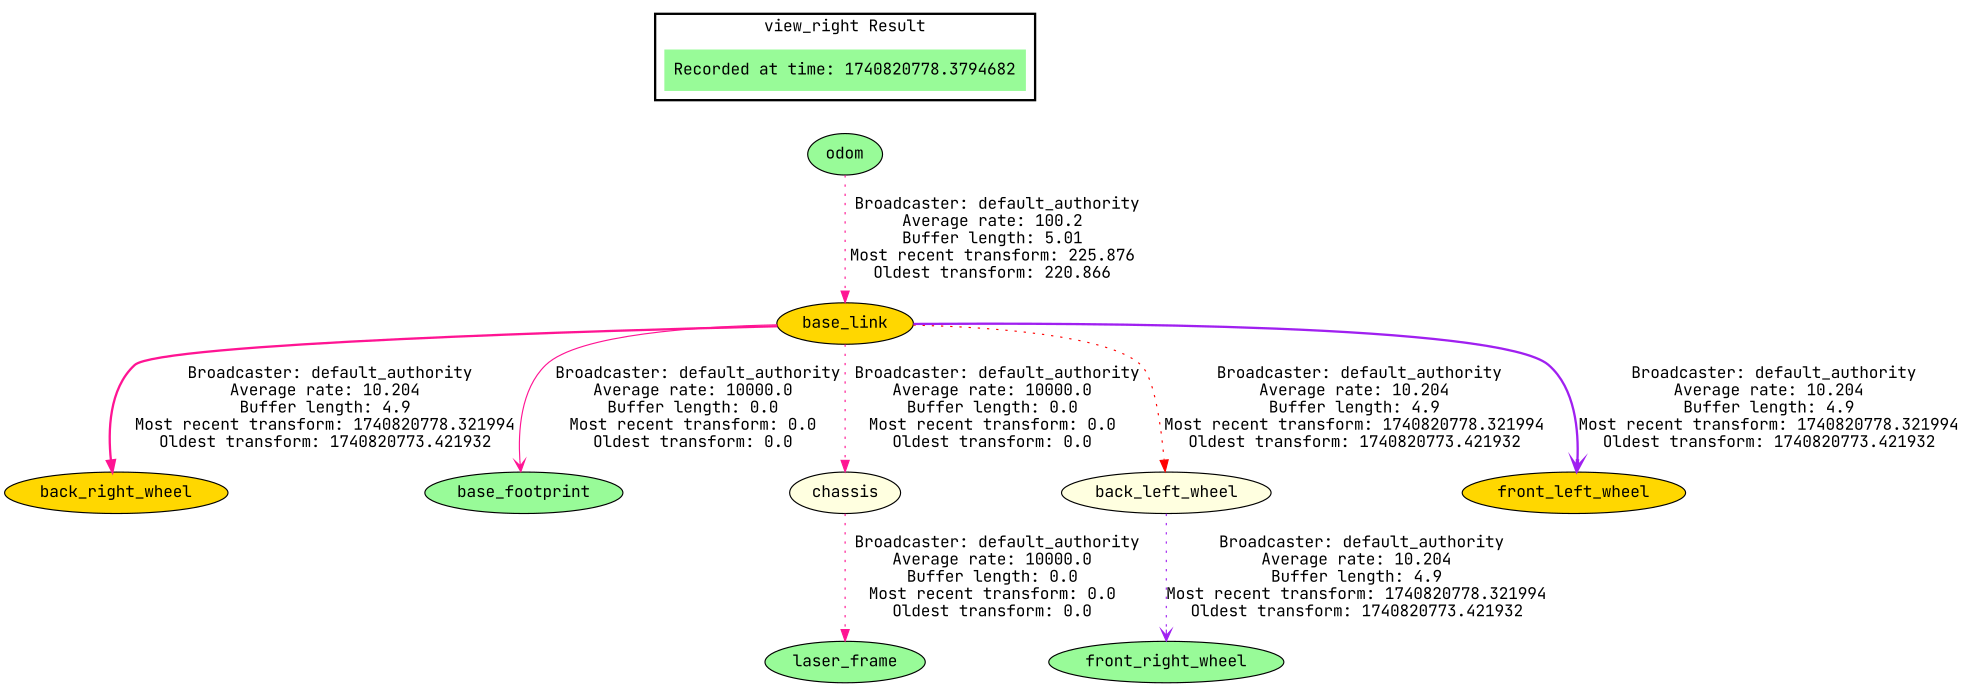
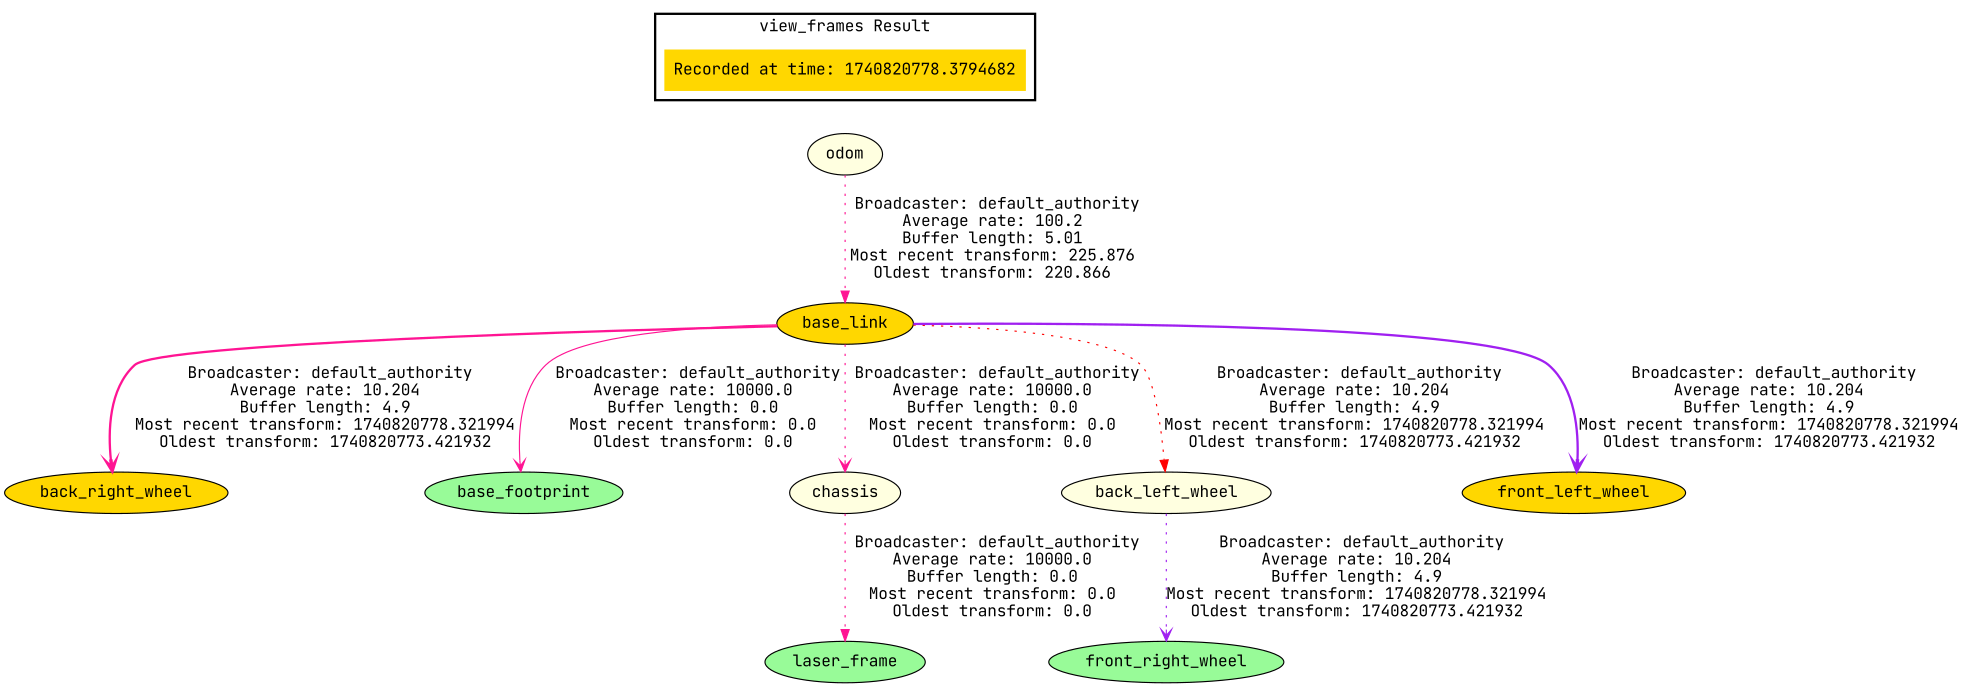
  digraph {
    fontname="JetBrains Mono"
    node [fillcolor=gold fontname="JetBrains Mono" style=filled]
    edge [fontname="JetBrains Mono" style=dotted arrowhead=normal color=deeppink]
-   "Recorded at time: 1740820778.3794682" [fillcolor=palegreen shape=plaintext]
-   odom [fillcolor=palegreen]
+   "Recorded at time: 1740820778.3794682" [shape=plaintext]
+   odom [fillcolor=lightyellow]
    base_link
    back_right_wheel
    base_footprint [fillcolor=palegreen]
    chassis [fillcolor=lightyellow]
    back_left_wheel [fillcolor=lightyellow]
    front_left_wheel
    laser_frame [fillcolor=palegreen]
    front_right_wheel [fillcolor=palegreen]
    subgraph cluster_1 {
      color=black
-     label="view_right Result"
+     label="view_frames Result"
      style=bold
      "Recorded at time: 1740820778.3794682"
    }
    "Recorded at time: 1740820778.3794682" -> odom [style=invis arrowhead="" color=""]
    odom -> base_link [label=" Broadcaster: default_authority\nAverage rate: 100.2\nBuffer length: 5.01\nMost recent transform: 225.876\nOldest transform: 220.866\n"]
-   base_link -> back_right_wheel [label=" Broadcaster: default_authority\nAverage rate: 10.204\nBuffer length: 4.9\nMost recent transform: 1740820778.321994\nOldest transform: 1740820773.421932\n" style=bold]
+   base_link -> back_right_wheel [arrowhead=vee label=" Broadcaster: default_authority\nAverage rate: 10.204\nBuffer length: 4.9\nMost recent transform: 1740820778.321994\nOldest transform: 1740820773.421932\n" style=bold]
    base_link -> base_footprint [arrowhead=vee label=" Broadcaster: default_authority\nAverage rate: 10000.0\nBuffer length: 0.0\nMost recent transform: 0.0\nOldest transform: 0.0\n" style=solid]
-   base_link -> chassis [label=" Broadcaster: default_authority\nAverage rate: 10000.0\nBuffer length: 0.0\nMost recent transform: 0.0\nOldest transform: 0.0\n"]
+   base_link -> chassis [arrowhead=vee label=" Broadcaster: default_authority\nAverage rate: 10000.0\nBuffer length: 0.0\nMost recent transform: 0.0\nOldest transform: 0.0\n"]
    base_link -> back_left_wheel [color=red label=" Broadcaster: default_authority\nAverage rate: 10.204\nBuffer length: 4.9\nMost recent transform: 1740820778.321994\nOldest transform: 1740820773.421932\n"]
    base_link -> front_left_wheel [arrowhead=vee color=purple label=" Broadcaster: default_authority\nAverage rate: 10.204\nBuffer length: 4.9\nMost recent transform: 1740820778.321994\nOldest transform: 1740820773.421932\n" style=bold]
    chassis -> laser_frame [label=" Broadcaster: default_authority\nAverage rate: 10000.0\nBuffer length: 0.0\nMost recent transform: 0.0\nOldest transform: 0.0\n"]
    back_left_wheel -> front_right_wheel [arrowhead=vee color=purple label=" Broadcaster: default_authority\nAverage rate: 10.204\nBuffer length: 4.9\nMost recent transform: 1740820778.321994\nOldest transform: 1740820773.421932\n"]
  }
